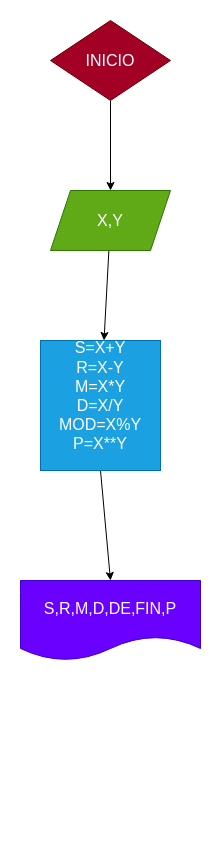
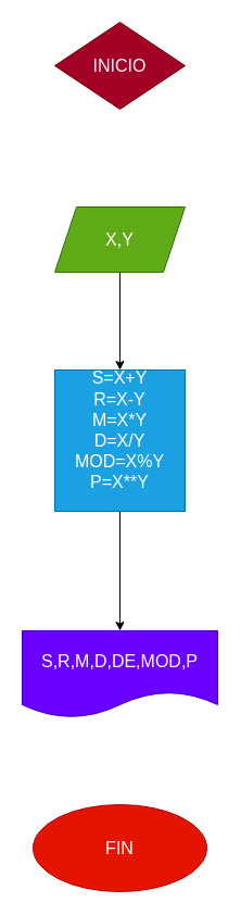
  <mxCell id="0" />
  <mxCell id="1" parent="0" />
- <mxCell id="2" value="" style="edgeStyle=none;html=1;fontSize=24;" edge="1" parent="1" source="3" target="5"><mxGeometry relative="1" as="geometry" /></mxCell>
  <mxCell id="3" value="&lt;font size=&quot;3&quot;&gt;INICIO&lt;/font&gt;" style="rhombus;whiteSpace=wrap;html=1;fillColor=#a20025;fontColor=#ffffff;strokeColor=#6F0000;" vertex="1" parent="1"><mxGeometry x="50" y="20" width="120" height="80" as="geometry" /></mxCell>
  <mxCell id="4" value="" style="edgeStyle=none;html=1;fontSize=24;" edge="1" parent="1" source="5" target="7"><mxGeometry relative="1" as="geometry" /></mxCell>
  <mxCell id="5" value="&lt;font size=&quot;3&quot;&gt;X,Y&lt;/font&gt;" style="shape=parallelogram;perimeter=parallelogramPerimeter;whiteSpace=wrap;html=1;fixedSize=1;fillColor=#60a917;fontColor=#ffffff;strokeColor=#2D7600;" vertex="1" parent="1"><mxGeometry x="50" y="190" width="120" height="60" as="geometry" /></mxCell>
  <mxCell id="6" style="edgeStyle=none;html=1;exitX=0.5;exitY=1;exitDx=0;exitDy=0;entryX=0.5;entryY=0;entryDx=0;entryDy=0;fontSize=24;" edge="1" parent="1" source="7" target="8"><mxGeometry relative="1" as="geometry" /></mxCell>
- <mxCell id="7" value="&lt;font size=&quot;3&quot;&gt;S=X+Y&lt;br&gt;R=X-Y&lt;br&gt;M=X*Y&lt;br&gt;D=X/Y&lt;br&gt;MOD=X%Y&lt;br&gt;P=X**Y&lt;br&gt;&lt;br&gt;&lt;/font&gt;" style="whiteSpace=wrap;html=1;fillColor=#1ba1e2;fontColor=#ffffff;strokeColor=#006EAF;" vertex="1" parent="1"><mxGeometry x="40" y="340" width="120" height="130" as="geometry" /></mxCell>
- <mxCell id="8" value="&lt;font size=&quot;3&quot;&gt;S,R,M,D,DE,FIN,P&lt;/font&gt;" style="shape=document;whiteSpace=wrap;html=1;boundedLbl=1;fillColor=#6a00ff;fontColor=#ffffff;strokeColor=#3700CC;" vertex="1" parent="1"><mxGeometry x="20" y="580" width="180" height="80" as="geometry" /></mxCell>
+ <mxCell id="7" value="&lt;font size=&quot;3&quot;&gt;S=X+Y&lt;br&gt;R=X-Y&lt;br&gt;M=X*Y&lt;br&gt;D=X/Y&lt;br&gt;MOD=X%Y&lt;br&gt;P=X**Y&lt;br&gt;&lt;br&gt;&lt;/font&gt;" style="whiteSpace=wrap;html=1;fillColor=#1ba1e2;fontColor=#ffffff;strokeColor=#006EAF;" vertex="1" parent="1"><mxGeometry x="50" y="340" width="120" height="130" as="geometry" /></mxCell>
+ <mxCell id="8" value="&lt;font size=&quot;3&quot;&gt;S,R,M,D,DE,MOD,P&lt;/font&gt;" style="shape=document;whiteSpace=wrap;html=1;boundedLbl=1;fillColor=#6a00ff;fontColor=#ffffff;strokeColor=#3700CC;" vertex="1" parent="1"><mxGeometry x="20" y="580" width="180" height="80" as="geometry" /></mxCell>
+ <mxCell id="9" value="&lt;font size=&quot;3&quot;&gt;FIN&lt;/font&gt;" style="ellipse;whiteSpace=wrap;html=1;fillColor=#e51400;fontColor=#ffffff;strokeColor=#B20000;" vertex="1" parent="1"><mxGeometry x="30" y="740" width="160" height="80" as="geometry" /></mxCell>
